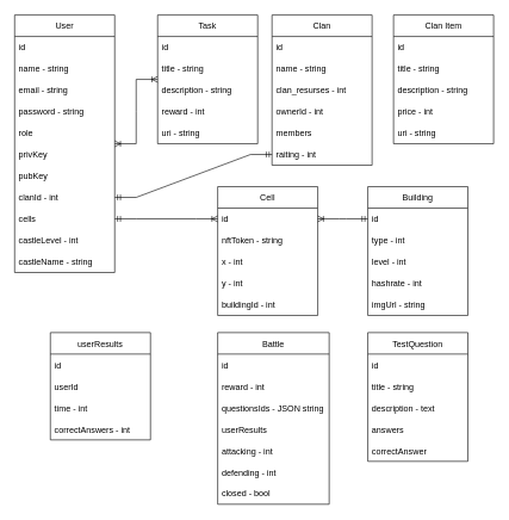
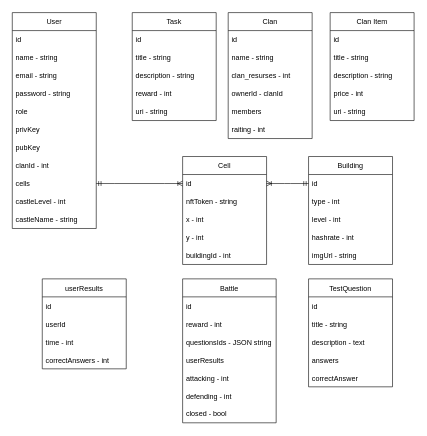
  <mxCell id="0" />
  <mxCell id="1" parent="0" />
  <mxCell id="2" value="User" style="swimlane;fontStyle=0;childLayout=stackLayout;horizontal=1;startSize=30;horizontalStack=0;resizeParent=1;resizeParentMax=0;resizeLast=0;collapsible=1;marginBottom=0;" vertex="1" parent="1"><mxGeometry x="20" y="20" width="140" height="360" as="geometry" /></mxCell>
  <mxCell id="3" value="id" style="text;strokeColor=none;fillColor=none;align=left;verticalAlign=middle;spacingLeft=4;spacingRight=4;overflow=hidden;points=[[0,0.5],[1,0.5]];portConstraint=eastwest;rotatable=0;" vertex="1" parent="2"><mxGeometry y="30" width="140" height="30" as="geometry" /></mxCell>
  <mxCell id="4" value="name - string" style="text;strokeColor=none;fillColor=none;align=left;verticalAlign=middle;spacingLeft=4;spacingRight=4;overflow=hidden;points=[[0,0.5],[1,0.5]];portConstraint=eastwest;rotatable=0;" vertex="1" parent="2"><mxGeometry y="60" width="140" height="30" as="geometry" /></mxCell>
  <mxCell id="5" value="email - string" style="text;strokeColor=none;fillColor=none;align=left;verticalAlign=middle;spacingLeft=4;spacingRight=4;overflow=hidden;points=[[0,0.5],[1,0.5]];portConstraint=eastwest;rotatable=0;" vertex="1" parent="2"><mxGeometry y="90" width="140" height="30" as="geometry" /></mxCell>
  <mxCell id="6" value="password - string" style="text;strokeColor=none;fillColor=none;align=left;verticalAlign=middle;spacingLeft=4;spacingRight=4;overflow=hidden;points=[[0,0.5],[1,0.5]];portConstraint=eastwest;rotatable=0;" vertex="1" parent="2"><mxGeometry y="120" width="140" height="30" as="geometry" /></mxCell>
  <mxCell id="7" value="role" style="text;strokeColor=none;fillColor=none;align=left;verticalAlign=middle;spacingLeft=4;spacingRight=4;overflow=hidden;points=[[0,0.5],[1,0.5]];portConstraint=eastwest;rotatable=0;" vertex="1" parent="2"><mxGeometry y="150" width="140" height="30" as="geometry" /></mxCell>
  <mxCell id="8" value="privKey" style="text;strokeColor=none;fillColor=none;align=left;verticalAlign=middle;spacingLeft=4;spacingRight=4;overflow=hidden;points=[[0,0.5],[1,0.5]];portConstraint=eastwest;rotatable=0;" vertex="1" parent="2"><mxGeometry y="180" width="140" height="30" as="geometry" /></mxCell>
  <mxCell id="9" value="pubKey" style="text;strokeColor=none;fillColor=none;align=left;verticalAlign=middle;spacingLeft=4;spacingRight=4;overflow=hidden;points=[[0,0.5],[1,0.5]];portConstraint=eastwest;rotatable=0;" vertex="1" parent="2"><mxGeometry y="210" width="140" height="30" as="geometry" /></mxCell>
  <mxCell id="10" value="clanId - int" style="text;strokeColor=none;fillColor=none;align=left;verticalAlign=middle;spacingLeft=4;spacingRight=4;overflow=hidden;points=[[0,0.5],[1,0.5]];portConstraint=eastwest;rotatable=0;" vertex="1" parent="2"><mxGeometry y="240" width="140" height="30" as="geometry" /></mxCell>
  <mxCell id="11" value="cells" style="text;strokeColor=none;fillColor=none;align=left;verticalAlign=middle;spacingLeft=4;spacingRight=4;overflow=hidden;points=[[0,0.5],[1,0.5]];portConstraint=eastwest;rotatable=0;" vertex="1" parent="2"><mxGeometry y="270" width="140" height="30" as="geometry" /></mxCell>
  <mxCell id="12" value="castleLevel - int" style="text;strokeColor=none;fillColor=none;align=left;verticalAlign=middle;spacingLeft=4;spacingRight=4;overflow=hidden;points=[[0,0.5],[1,0.5]];portConstraint=eastwest;rotatable=0;" vertex="1" parent="2"><mxGeometry y="300" width="140" height="30" as="geometry" /></mxCell>
  <mxCell id="13" value="castleName - string" style="text;strokeColor=none;fillColor=none;align=left;verticalAlign=middle;spacingLeft=4;spacingRight=4;overflow=hidden;points=[[0,0.5],[1,0.5]];portConstraint=eastwest;rotatable=0;" vertex="1" parent="2"><mxGeometry y="330" width="140" height="30" as="geometry" /></mxCell>
  <mxCell id="14" value="Clan" style="swimlane;fontStyle=0;childLayout=stackLayout;horizontal=1;startSize=30;horizontalStack=0;resizeParent=1;resizeParentMax=0;resizeLast=0;collapsible=1;marginBottom=0;" vertex="1" parent="1"><mxGeometry x="380" y="20" width="140" height="210" as="geometry" /></mxCell>
  <mxCell id="15" value="id" style="text;strokeColor=none;fillColor=none;align=left;verticalAlign=middle;spacingLeft=4;spacingRight=4;overflow=hidden;points=[[0,0.5],[1,0.5]];portConstraint=eastwest;rotatable=0;" vertex="1" parent="14"><mxGeometry y="30" width="140" height="30" as="geometry" /></mxCell>
  <mxCell id="16" value="name - string" style="text;strokeColor=none;fillColor=none;align=left;verticalAlign=middle;spacingLeft=4;spacingRight=4;overflow=hidden;points=[[0,0.5],[1,0.5]];portConstraint=eastwest;rotatable=0;" vertex="1" parent="14"><mxGeometry y="60" width="140" height="30" as="geometry" /></mxCell>
  <mxCell id="17" value="clan_resurses - int" style="text;strokeColor=none;fillColor=none;align=left;verticalAlign=middle;spacingLeft=4;spacingRight=4;overflow=hidden;points=[[0,0.5],[1,0.5]];portConstraint=eastwest;rotatable=0;" vertex="1" parent="14"><mxGeometry y="90" width="140" height="30" as="geometry" /></mxCell>
- <mxCell id="18" value="ownerId - int" style="text;strokeColor=none;fillColor=none;align=left;verticalAlign=middle;spacingLeft=4;spacingRight=4;overflow=hidden;points=[[0,0.5],[1,0.5]];portConstraint=eastwest;rotatable=0;" vertex="1" parent="14"><mxGeometry y="120" width="140" height="30" as="geometry" /></mxCell>
+ <mxCell id="18" value="ownerId - clanId" style="text;strokeColor=none;fillColor=none;align=left;verticalAlign=middle;spacingLeft=4;spacingRight=4;overflow=hidden;points=[[0,0.5],[1,0.5]];portConstraint=eastwest;rotatable=0;" vertex="1" parent="14"><mxGeometry y="120" width="140" height="30" as="geometry" /></mxCell>
  <mxCell id="19" value="members" style="text;strokeColor=none;fillColor=none;align=left;verticalAlign=middle;spacingLeft=4;spacingRight=4;overflow=hidden;points=[[0,0.5],[1,0.5]];portConstraint=eastwest;rotatable=0;" vertex="1" parent="14"><mxGeometry y="150" width="140" height="30" as="geometry" /></mxCell>
  <mxCell id="20" value="raiting - int" style="text;strokeColor=none;fillColor=none;align=left;verticalAlign=middle;spacingLeft=4;spacingRight=4;overflow=hidden;points=[[0,0.5],[1,0.5]];portConstraint=eastwest;rotatable=0;" vertex="1" parent="14"><mxGeometry y="180" width="140" height="30" as="geometry" /></mxCell>
- <mxCell id="21" value="" style="edgeStyle=entityRelationEdgeStyle;fontSize=12;html=1;endArrow=ERmandOne;startArrow=ERmandOne;rounded=0;exitX=1;exitY=0.5;exitDx=0;exitDy=0;entryX=0;entryY=0.5;entryDx=0;entryDy=0;" edge="1" parent="1" source="10" target="20"><mxGeometry width="100" height="100" relative="1" as="geometry"><mxPoint x="380" y="185" as="sourcePoint" /><mxPoint x="540.84" y="152.57" as="targetPoint" /></mxGeometry></mxCell>
  <mxCell id="22" value="Cell" style="swimlane;fontStyle=0;childLayout=stackLayout;horizontal=1;startSize=30;horizontalStack=0;resizeParent=1;resizeParentMax=0;resizeLast=0;collapsible=1;marginBottom=0;" vertex="1" parent="1"><mxGeometry x="304" y="260" width="140" height="180" as="geometry" /></mxCell>
  <mxCell id="23" value="id" style="text;strokeColor=none;fillColor=none;align=left;verticalAlign=middle;spacingLeft=4;spacingRight=4;overflow=hidden;points=[[0,0.5],[1,0.5]];portConstraint=eastwest;rotatable=0;" vertex="1" parent="22"><mxGeometry y="30" width="140" height="30" as="geometry" /></mxCell>
  <mxCell id="24" value="nftToken - string" style="text;strokeColor=none;fillColor=none;align=left;verticalAlign=middle;spacingLeft=4;spacingRight=4;overflow=hidden;points=[[0,0.5],[1,0.5]];portConstraint=eastwest;rotatable=0;" vertex="1" parent="22"><mxGeometry y="60" width="140" height="30" as="geometry" /></mxCell>
  <mxCell id="25" value="x - int" style="text;strokeColor=none;fillColor=none;align=left;verticalAlign=middle;spacingLeft=4;spacingRight=4;overflow=hidden;points=[[0,0.5],[1,0.5]];portConstraint=eastwest;rotatable=0;" vertex="1" parent="22"><mxGeometry y="90" width="140" height="30" as="geometry" /></mxCell>
  <mxCell id="26" value="y - int" style="text;strokeColor=none;fillColor=none;align=left;verticalAlign=middle;spacingLeft=4;spacingRight=4;overflow=hidden;points=[[0,0.5],[1,0.5]];portConstraint=eastwest;rotatable=0;" vertex="1" parent="22"><mxGeometry y="120" width="140" height="30" as="geometry" /></mxCell>
  <mxCell id="27" value="buildingId - int" style="text;strokeColor=none;fillColor=none;align=left;verticalAlign=middle;spacingLeft=4;spacingRight=4;overflow=hidden;points=[[0,0.5],[1,0.5]];portConstraint=eastwest;rotatable=0;" vertex="1" parent="22"><mxGeometry y="150" width="140" height="30" as="geometry" /></mxCell>
  <mxCell id="28" value="" style="edgeStyle=entityRelationEdgeStyle;fontSize=12;html=1;endArrow=ERoneToMany;startArrow=ERmandOne;rounded=0;exitX=1;exitY=0.5;exitDx=0;exitDy=0;" edge="1" parent="1" source="11" target="23"><mxGeometry width="100" height="100" relative="1" as="geometry"><mxPoint x="560" y="540" as="sourcePoint" /><mxPoint x="660" y="440" as="targetPoint" /></mxGeometry></mxCell>
  <mxCell id="29" value="Building" style="swimlane;fontStyle=0;childLayout=stackLayout;horizontal=1;startSize=30;horizontalStack=0;resizeParent=1;resizeParentMax=0;resizeLast=0;collapsible=1;marginBottom=0;" vertex="1" parent="1"><mxGeometry x="514" y="260" width="140" height="180" as="geometry" /></mxCell>
  <mxCell id="30" value="id" style="text;strokeColor=none;fillColor=none;align=left;verticalAlign=middle;spacingLeft=4;spacingRight=4;overflow=hidden;points=[[0,0.5],[1,0.5]];portConstraint=eastwest;rotatable=0;" vertex="1" parent="29"><mxGeometry y="30" width="140" height="30" as="geometry" /></mxCell>
  <mxCell id="31" value="type - int" style="text;strokeColor=none;fillColor=none;align=left;verticalAlign=middle;spacingLeft=4;spacingRight=4;overflow=hidden;points=[[0,0.5],[1,0.5]];portConstraint=eastwest;rotatable=0;" vertex="1" parent="29"><mxGeometry y="60" width="140" height="30" as="geometry" /></mxCell>
  <mxCell id="32" value="level - int" style="text;strokeColor=none;fillColor=none;align=left;verticalAlign=middle;spacingLeft=4;spacingRight=4;overflow=hidden;points=[[0,0.5],[1,0.5]];portConstraint=eastwest;rotatable=0;" vertex="1" parent="29"><mxGeometry y="90" width="140" height="30" as="geometry" /></mxCell>
  <mxCell id="33" value="hashrate - int" style="text;strokeColor=none;fillColor=none;align=left;verticalAlign=middle;spacingLeft=4;spacingRight=4;overflow=hidden;points=[[0,0.5],[1,0.5]];portConstraint=eastwest;rotatable=0;" vertex="1" parent="29"><mxGeometry y="120" width="140" height="30" as="geometry" /></mxCell>
  <mxCell id="34" value="imgUrl - string" style="text;strokeColor=none;fillColor=none;align=left;verticalAlign=middle;spacingLeft=4;spacingRight=4;overflow=hidden;points=[[0,0.5],[1,0.5]];portConstraint=eastwest;rotatable=0;" vertex="1" parent="29"><mxGeometry y="150" width="140" height="30" as="geometry" /></mxCell>
  <mxCell id="35" value="Task" style="swimlane;fontStyle=0;childLayout=stackLayout;horizontal=1;startSize=30;horizontalStack=0;resizeParent=1;resizeParentMax=0;resizeLast=0;collapsible=1;marginBottom=0;" vertex="1" parent="1"><mxGeometry x="220" y="20" width="140" height="180" as="geometry" /></mxCell>
  <mxCell id="36" value="id" style="text;strokeColor=none;fillColor=none;align=left;verticalAlign=middle;spacingLeft=4;spacingRight=4;overflow=hidden;points=[[0,0.5],[1,0.5]];portConstraint=eastwest;rotatable=0;" vertex="1" parent="35"><mxGeometry y="30" width="140" height="30" as="geometry" /></mxCell>
  <mxCell id="37" value="title - string" style="text;strokeColor=none;fillColor=none;align=left;verticalAlign=middle;spacingLeft=4;spacingRight=4;overflow=hidden;points=[[0,0.5],[1,0.5]];portConstraint=eastwest;rotatable=0;" vertex="1" parent="35"><mxGeometry y="60" width="140" height="30" as="geometry" /></mxCell>
  <mxCell id="38" value="description - string" style="text;strokeColor=none;fillColor=none;align=left;verticalAlign=middle;spacingLeft=4;spacingRight=4;overflow=hidden;points=[[0,0.5],[1,0.5]];portConstraint=eastwest;rotatable=0;" vertex="1" parent="35"><mxGeometry y="90" width="140" height="30" as="geometry" /></mxCell>
  <mxCell id="39" value="reward - int" style="text;strokeColor=none;fillColor=none;align=left;verticalAlign=middle;spacingLeft=4;spacingRight=4;overflow=hidden;points=[[0,0.5],[1,0.5]];portConstraint=eastwest;rotatable=0;" vertex="1" parent="35"><mxGeometry y="120" width="140" height="30" as="geometry" /></mxCell>
  <mxCell id="40" value="uri - string" style="text;strokeColor=none;fillColor=none;align=left;verticalAlign=middle;spacingLeft=4;spacingRight=4;overflow=hidden;points=[[0,0.5],[1,0.5]];portConstraint=eastwest;rotatable=0;" vertex="1" parent="35"><mxGeometry y="150" width="140" height="30" as="geometry" /></mxCell>
  <mxCell id="41" value="Clan Item" style="swimlane;fontStyle=0;childLayout=stackLayout;horizontal=1;startSize=30;horizontalStack=0;resizeParent=1;resizeParentMax=0;resizeLast=0;collapsible=1;marginBottom=0;" vertex="1" parent="1"><mxGeometry x="550" y="20" width="140" height="180" as="geometry" /></mxCell>
  <mxCell id="42" value="id" style="text;strokeColor=none;fillColor=none;align=left;verticalAlign=middle;spacingLeft=4;spacingRight=4;overflow=hidden;points=[[0,0.5],[1,0.5]];portConstraint=eastwest;rotatable=0;" vertex="1" parent="41"><mxGeometry y="30" width="140" height="30" as="geometry" /></mxCell>
  <mxCell id="43" value="title - string" style="text;strokeColor=none;fillColor=none;align=left;verticalAlign=middle;spacingLeft=4;spacingRight=4;overflow=hidden;points=[[0,0.5],[1,0.5]];portConstraint=eastwest;rotatable=0;" vertex="1" parent="41"><mxGeometry y="60" width="140" height="30" as="geometry" /></mxCell>
  <mxCell id="44" value="description - string" style="text;strokeColor=none;fillColor=none;align=left;verticalAlign=middle;spacingLeft=4;spacingRight=4;overflow=hidden;points=[[0,0.5],[1,0.5]];portConstraint=eastwest;rotatable=0;" vertex="1" parent="41"><mxGeometry y="90" width="140" height="30" as="geometry" /></mxCell>
  <mxCell id="45" value="price - int" style="text;strokeColor=none;fillColor=none;align=left;verticalAlign=middle;spacingLeft=4;spacingRight=4;overflow=hidden;points=[[0,0.5],[1,0.5]];portConstraint=eastwest;rotatable=0;" vertex="1" parent="41"><mxGeometry y="120" width="140" height="30" as="geometry" /></mxCell>
  <mxCell id="46" value="uri - string" style="text;strokeColor=none;fillColor=none;align=left;verticalAlign=middle;spacingLeft=4;spacingRight=4;overflow=hidden;points=[[0,0.5],[1,0.5]];portConstraint=eastwest;rotatable=0;" vertex="1" parent="41"><mxGeometry y="150" width="140" height="30" as="geometry" /></mxCell>
  <mxCell id="47" value="Battle" style="swimlane;fontStyle=0;childLayout=stackLayout;horizontal=1;startSize=30;horizontalStack=0;resizeParent=1;resizeParentMax=0;resizeLast=0;collapsible=1;marginBottom=0;" vertex="1" parent="1"><mxGeometry x="304" y="464" width="156" height="240" as="geometry" /></mxCell>
  <mxCell id="48" value="id" style="text;strokeColor=none;fillColor=none;align=left;verticalAlign=middle;spacingLeft=4;spacingRight=4;overflow=hidden;points=[[0,0.5],[1,0.5]];portConstraint=eastwest;rotatable=0;" vertex="1" parent="47"><mxGeometry y="30" width="156" height="30" as="geometry" /></mxCell>
  <mxCell id="49" value="reward - int" style="text;strokeColor=none;fillColor=none;align=left;verticalAlign=middle;spacingLeft=4;spacingRight=4;overflow=hidden;points=[[0,0.5],[1,0.5]];portConstraint=eastwest;rotatable=0;" vertex="1" parent="47"><mxGeometry y="60" width="156" height="30" as="geometry" /></mxCell>
  <mxCell id="50" value="questionsIds - JSON string" style="text;strokeColor=none;fillColor=none;align=left;verticalAlign=middle;spacingLeft=4;spacingRight=4;overflow=hidden;points=[[0,0.5],[1,0.5]];portConstraint=eastwest;rotatable=0;" vertex="1" parent="47"><mxGeometry y="90" width="156" height="30" as="geometry" /></mxCell>
  <mxCell id="51" value="userResults" style="text;strokeColor=none;fillColor=none;align=left;verticalAlign=middle;spacingLeft=4;spacingRight=4;overflow=hidden;points=[[0,0.5],[1,0.5]];portConstraint=eastwest;rotatable=0;" vertex="1" parent="47"><mxGeometry y="120" width="156" height="30" as="geometry" /></mxCell>
  <mxCell id="52" value="attacking - int" style="text;strokeColor=none;fillColor=none;align=left;verticalAlign=middle;spacingLeft=4;spacingRight=4;overflow=hidden;points=[[0,0.5],[1,0.5]];portConstraint=eastwest;rotatable=0;" vertex="1" parent="47"><mxGeometry y="150" width="156" height="30" as="geometry" /></mxCell>
  <mxCell id="53" value="defending - int" style="text;strokeColor=none;fillColor=none;align=left;verticalAlign=middle;spacingLeft=4;spacingRight=4;overflow=hidden;points=[[0,0.5],[1,0.5]];portConstraint=eastwest;rotatable=0;" vertex="1" parent="47"><mxGeometry y="180" width="156" height="30" as="geometry" /></mxCell>
  <mxCell id="54" value="closed - bool" style="text;strokeColor=none;fillColor=none;align=left;verticalAlign=middle;spacingLeft=4;spacingRight=4;overflow=hidden;points=[[0,0.5],[1,0.5]];portConstraint=eastwest;rotatable=0;" vertex="1" parent="47"><mxGeometry y="210" width="156" height="30" as="geometry" /></mxCell>
  <mxCell id="55" value="TestQuestion" style="swimlane;fontStyle=0;childLayout=stackLayout;horizontal=1;startSize=30;horizontalStack=0;resizeParent=1;resizeParentMax=0;resizeLast=0;collapsible=1;marginBottom=0;" vertex="1" parent="1"><mxGeometry x="514" y="464" width="140" height="180" as="geometry" /></mxCell>
  <mxCell id="56" value="id" style="text;strokeColor=none;fillColor=none;align=left;verticalAlign=middle;spacingLeft=4;spacingRight=4;overflow=hidden;points=[[0,0.5],[1,0.5]];portConstraint=eastwest;rotatable=0;" vertex="1" parent="55"><mxGeometry y="30" width="140" height="30" as="geometry" /></mxCell>
  <mxCell id="57" value="title - string" style="text;strokeColor=none;fillColor=none;align=left;verticalAlign=middle;spacingLeft=4;spacingRight=4;overflow=hidden;points=[[0,0.5],[1,0.5]];portConstraint=eastwest;rotatable=0;" vertex="1" parent="55"><mxGeometry y="60" width="140" height="30" as="geometry" /></mxCell>
  <mxCell id="58" value="description - text" style="text;strokeColor=none;fillColor=none;align=left;verticalAlign=middle;spacingLeft=4;spacingRight=4;overflow=hidden;points=[[0,0.5],[1,0.5]];portConstraint=eastwest;rotatable=0;" vertex="1" parent="55"><mxGeometry y="90" width="140" height="30" as="geometry" /></mxCell>
  <mxCell id="59" value="answers" style="text;strokeColor=none;fillColor=none;align=left;verticalAlign=middle;spacingLeft=4;spacingRight=4;overflow=hidden;points=[[0,0.5],[1,0.5]];portConstraint=eastwest;rotatable=0;" vertex="1" parent="55"><mxGeometry y="120" width="140" height="30" as="geometry" /></mxCell>
  <mxCell id="60" value="correctAnswer" style="text;strokeColor=none;fillColor=none;align=left;verticalAlign=middle;spacingLeft=4;spacingRight=4;overflow=hidden;points=[[0,0.5],[1,0.5]];portConstraint=eastwest;rotatable=0;" vertex="1" parent="55"><mxGeometry y="150" width="140" height="30" as="geometry" /></mxCell>
  <mxCell id="61" value="userResults" style="swimlane;fontStyle=0;childLayout=stackLayout;horizontal=1;startSize=30;horizontalStack=0;resizeParent=1;resizeParentMax=0;resizeLast=0;collapsible=1;marginBottom=0;" vertex="1" parent="1"><mxGeometry x="70" y="464" width="140" height="150" as="geometry" /></mxCell>
  <mxCell id="62" value="id" style="text;strokeColor=none;fillColor=none;align=left;verticalAlign=middle;spacingLeft=4;spacingRight=4;overflow=hidden;points=[[0,0.5],[1,0.5]];portConstraint=eastwest;rotatable=0;" vertex="1" parent="61"><mxGeometry y="30" width="140" height="30" as="geometry" /></mxCell>
  <mxCell id="63" value="userId" style="text;strokeColor=none;fillColor=none;align=left;verticalAlign=middle;spacingLeft=4;spacingRight=4;overflow=hidden;points=[[0,0.5],[1,0.5]];portConstraint=eastwest;rotatable=0;" vertex="1" parent="61"><mxGeometry y="60" width="140" height="30" as="geometry" /></mxCell>
  <mxCell id="64" value="time - int" style="text;strokeColor=none;fillColor=none;align=left;verticalAlign=middle;spacingLeft=4;spacingRight=4;overflow=hidden;points=[[0,0.5],[1,0.5]];portConstraint=eastwest;rotatable=0;" vertex="1" parent="61"><mxGeometry y="90" width="140" height="30" as="geometry" /></mxCell>
  <mxCell id="65" value="correctAnswers - int" style="text;strokeColor=none;fillColor=none;align=left;verticalAlign=middle;spacingLeft=4;spacingRight=4;overflow=hidden;points=[[0,0.5],[1,0.5]];portConstraint=eastwest;rotatable=0;" vertex="1" parent="61"><mxGeometry y="120" width="140" height="30" as="geometry" /></mxCell>
  <mxCell id="66" value="" style="edgeStyle=entityRelationEdgeStyle;fontSize=12;html=1;endArrow=ERoneToMany;startArrow=ERmandOne;rounded=0;exitX=0;exitY=0.5;exitDx=0;exitDy=0;entryX=1;entryY=0.5;entryDx=0;entryDy=0;" edge="1" parent="1" source="30" target="23"><mxGeometry width="100" height="100" relative="1" as="geometry"><mxPoint x="530" y="380" as="sourcePoint" /><mxPoint x="630" y="280" as="targetPoint" /></mxGeometry></mxCell>
- <mxCell id="67" value="" style="edgeStyle=entityRelationEdgeStyle;fontSize=12;html=1;endArrow=ERoneToMany;startArrow=ERoneToMany;rounded=0;" edge="1" parent="1" source="2" target="35"><mxGeometry width="100" height="100" relative="1" as="geometry"><mxPoint x="240" y="360" as="sourcePoint" /><mxPoint x="340" y="260" as="targetPoint" /></mxGeometry></mxCell>
